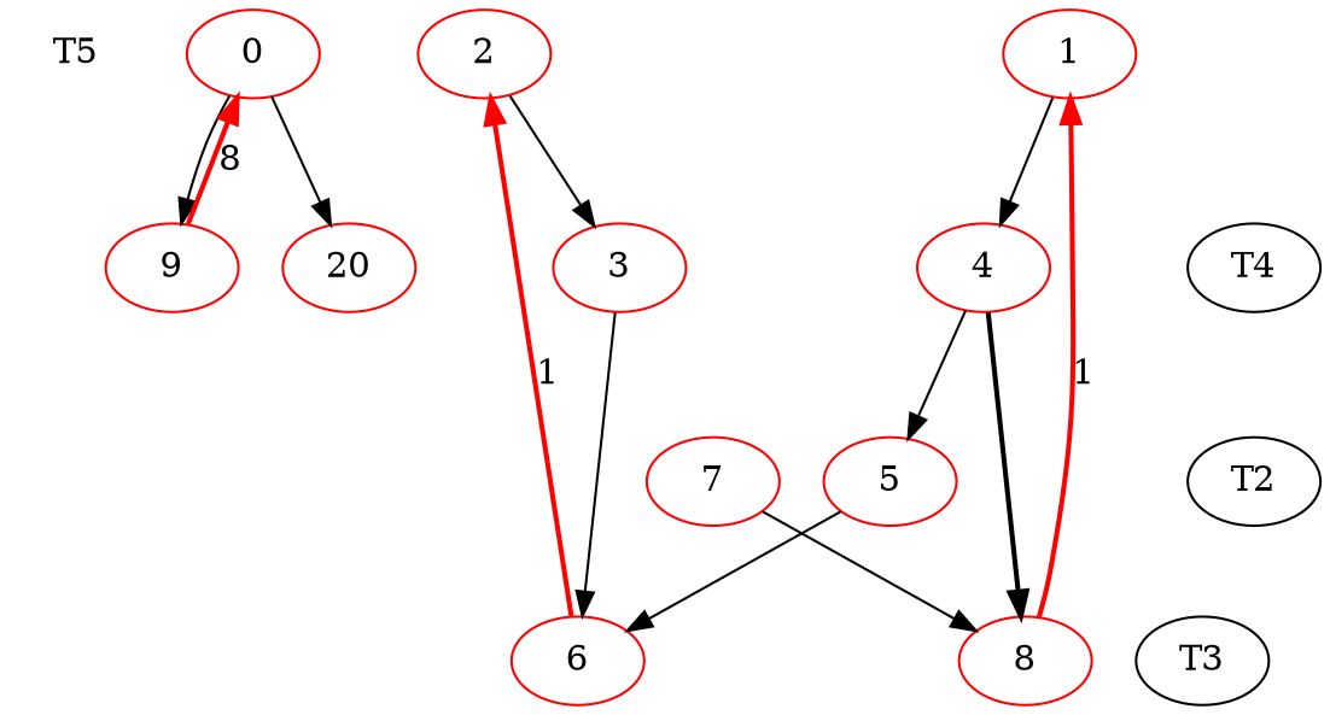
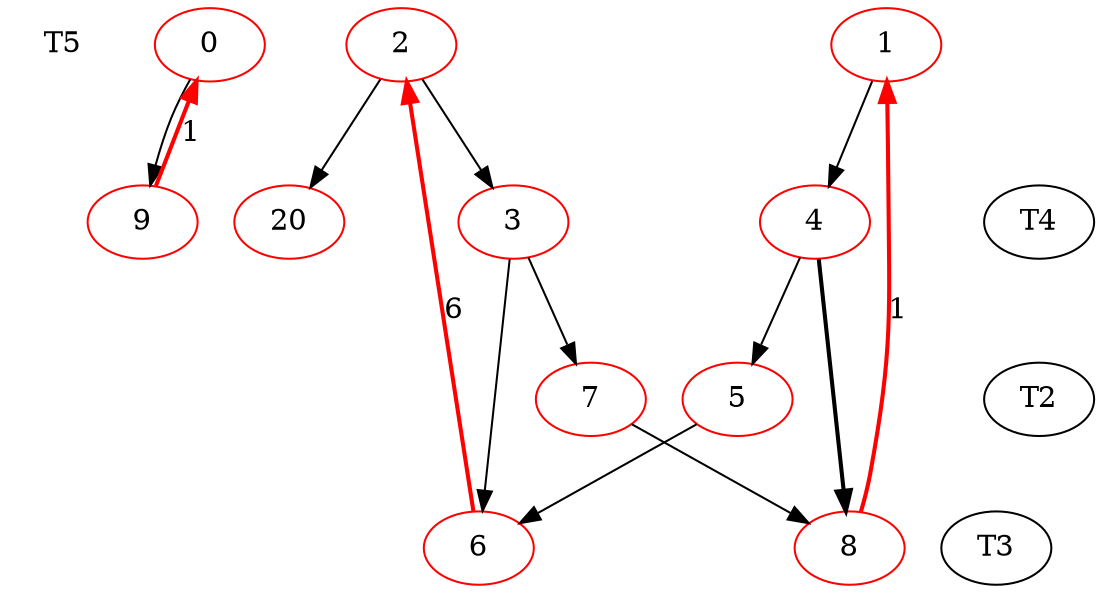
  digraph {
    node [color=red]
    n1 [label=T5 shape=plaintext color=""]
    0
    1
    2
    3
    4
    9
    n8 [label=20]
    n9 [label=T4 color=""]
    5
    7
    T2 [color=""]
    6
    8
    T3 [color=""]
    subgraph sub_1 {
      n1
    }
    subgraph sub_2 {
      rank=source
      n1
    }
    subgraph sub_3 {
      rank=same
      n1
      0
      1
      2
    }
    subgraph sub_4 {
      rank=same
      3
      4
      9
      n8
      n9
    }
    subgraph sub_5 {
      rank=same
      5
      7
      T2
    }
    subgraph sub_6 {
      rank=same
      6
      8
      T3
    }
    subgraph sub_7 {
      rank=same
    }
    0 -> 9
-   0 -> n8
+   2 -> n8
    1 -> 4
    2 -> 3
+   3 -> 7
    3 -> 6
    4 -> 5
    4 -> 8 [style=bold]
-   9 -> 0 [color=red label=8 style=bold]
+   9 -> 0 [color=red label=1 style=bold]
    5 -> 6
    7 -> 8
-   6 -> 2 [color=red label=1 style=bold]
+   6 -> 2 [color=red label=6 style=bold]
    8 -> 1 [color=red label=1 style=bold]
  }
